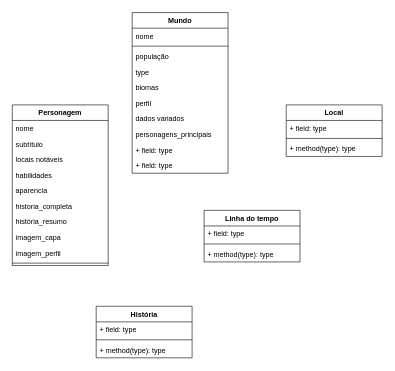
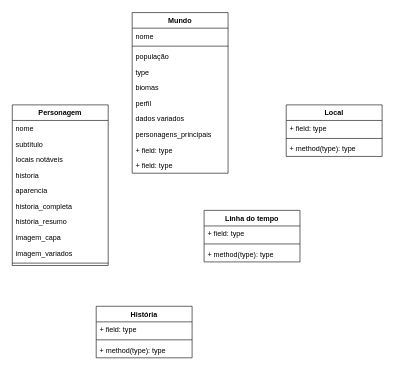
  <mxCell id="0" />
  <mxCell id="1" parent="0" />
  <mxCell id="2" value="Personagem" style="swimlane;fontStyle=1;align=center;verticalAlign=top;childLayout=stackLayout;horizontal=1;startSize=26;horizontalStack=0;resizeParent=1;resizeParentMax=0;resizeLast=0;collapsible=1;marginBottom=0;" vertex="1" parent="1"><mxGeometry x="20" y="174" width="160" height="268" as="geometry" /></mxCell>
  <mxCell id="3" value="nome" style="text;strokeColor=none;fillColor=none;align=left;verticalAlign=top;spacingLeft=4;spacingRight=4;overflow=hidden;rotatable=0;points=[[0,0.5],[1,0.5]];portConstraint=eastwest;" vertex="1" parent="2"><mxGeometry y="26" width="160" height="26" as="geometry" /></mxCell>
  <mxCell id="4" value="subtítulo" style="text;strokeColor=none;fillColor=none;align=left;verticalAlign=top;spacingLeft=4;spacingRight=4;overflow=hidden;rotatable=0;points=[[0,0.5],[1,0.5]];portConstraint=eastwest;" vertex="1" parent="2"><mxGeometry y="52" width="160" height="26" as="geometry" /></mxCell>
  <mxCell id="5" value="locais notáveis" style="text;strokeColor=none;fillColor=none;align=left;verticalAlign=top;spacingLeft=4;spacingRight=4;overflow=hidden;rotatable=0;points=[[0,0.5],[1,0.5]];portConstraint=eastwest;" vertex="1" parent="2"><mxGeometry y="78" width="160" height="26" as="geometry" /></mxCell>
- <mxCell id="6" value="habilidades" style="text;strokeColor=none;fillColor=none;align=left;verticalAlign=top;spacingLeft=4;spacingRight=4;overflow=hidden;rotatable=0;points=[[0,0.5],[1,0.5]];portConstraint=eastwest;" vertex="1" parent="2"><mxGeometry y="104" width="160" height="26" as="geometry" /></mxCell>
+ <mxCell id="6" value="historia" style="text;strokeColor=none;fillColor=none;align=left;verticalAlign=top;spacingLeft=4;spacingRight=4;overflow=hidden;rotatable=0;points=[[0,0.5],[1,0.5]];portConstraint=eastwest;" vertex="1" parent="2"><mxGeometry y="104" width="160" height="26" as="geometry" /></mxCell>
  <mxCell id="7" value="aparencia" style="text;strokeColor=none;fillColor=none;align=left;verticalAlign=top;spacingLeft=4;spacingRight=4;overflow=hidden;rotatable=0;points=[[0,0.5],[1,0.5]];portConstraint=eastwest;" vertex="1" parent="2"><mxGeometry y="130" width="160" height="26" as="geometry" /></mxCell>
  <mxCell id="8" value="historia_completa" style="text;strokeColor=none;fillColor=none;align=left;verticalAlign=top;spacingLeft=4;spacingRight=4;overflow=hidden;rotatable=0;points=[[0,0.5],[1,0.5]];portConstraint=eastwest;" vertex="1" parent="2"><mxGeometry y="156" width="160" height="26" as="geometry" /></mxCell>
  <mxCell id="9" value="história_resumo" style="text;strokeColor=none;fillColor=none;align=left;verticalAlign=top;spacingLeft=4;spacingRight=4;overflow=hidden;rotatable=0;points=[[0,0.5],[1,0.5]];portConstraint=eastwest;" vertex="1" parent="2"><mxGeometry y="182" width="160" height="26" as="geometry" /></mxCell>
  <mxCell id="10" value="imagem_capa" style="text;strokeColor=none;fillColor=none;align=left;verticalAlign=top;spacingLeft=4;spacingRight=4;overflow=hidden;rotatable=0;points=[[0,0.5],[1,0.5]];portConstraint=eastwest;" vertex="1" parent="2"><mxGeometry y="208" width="160" height="26" as="geometry" /></mxCell>
- <mxCell id="11" value="imagem_perfil" style="text;strokeColor=none;fillColor=none;align=left;verticalAlign=top;spacingLeft=4;spacingRight=4;overflow=hidden;rotatable=0;points=[[0,0.5],[1,0.5]];portConstraint=eastwest;" vertex="1" parent="2"><mxGeometry y="234" width="160" height="26" as="geometry" /></mxCell>
+ <mxCell id="11" value="imagem_variados" style="text;strokeColor=none;fillColor=none;align=left;verticalAlign=top;spacingLeft=4;spacingRight=4;overflow=hidden;rotatable=0;points=[[0,0.5],[1,0.5]];portConstraint=eastwest;" vertex="1" parent="2"><mxGeometry y="234" width="160" height="26" as="geometry" /></mxCell>
  <mxCell id="12" value="" style="line;strokeWidth=1;fillColor=none;align=left;verticalAlign=middle;spacingTop=-1;spacingLeft=3;spacingRight=3;rotatable=0;labelPosition=right;points=[];portConstraint=eastwest;strokeColor=inherit;" vertex="1" parent="2"><mxGeometry y="260" width="160" height="8" as="geometry" /></mxCell>
  <mxCell id="13" value="Mundo" style="swimlane;fontStyle=1;align=center;verticalAlign=top;childLayout=stackLayout;horizontal=1;startSize=26;horizontalStack=0;resizeParent=1;resizeParentMax=0;resizeLast=0;collapsible=1;marginBottom=0;" vertex="1" parent="1"><mxGeometry x="220" y="20" width="160" height="268" as="geometry" /></mxCell>
  <mxCell id="14" value="nome" style="text;strokeColor=none;fillColor=none;align=left;verticalAlign=top;spacingLeft=4;spacingRight=4;overflow=hidden;rotatable=0;points=[[0,0.5],[1,0.5]];portConstraint=eastwest;" vertex="1" parent="13"><mxGeometry y="26" width="160" height="26" as="geometry" /></mxCell>
  <mxCell id="15" value="" style="line;strokeWidth=1;fillColor=none;align=left;verticalAlign=middle;spacingTop=-1;spacingLeft=3;spacingRight=3;rotatable=0;labelPosition=right;points=[];portConstraint=eastwest;strokeColor=inherit;" vertex="1" parent="13"><mxGeometry y="52" width="160" height="8" as="geometry" /></mxCell>
  <mxCell id="16" value="população" style="text;strokeColor=none;fillColor=none;align=left;verticalAlign=top;spacingLeft=4;spacingRight=4;overflow=hidden;rotatable=0;points=[[0,0.5],[1,0.5]];portConstraint=eastwest;" vertex="1" parent="13"><mxGeometry y="60" width="160" height="26" as="geometry" /></mxCell>
  <mxCell id="17" value="type" style="text;strokeColor=none;fillColor=none;align=left;verticalAlign=top;spacingLeft=4;spacingRight=4;overflow=hidden;rotatable=0;points=[[0,0.5],[1,0.5]];portConstraint=eastwest;" vertex="1" parent="13"><mxGeometry y="86" width="160" height="26" as="geometry" /></mxCell>
  <mxCell id="18" value="biomas" style="text;strokeColor=none;fillColor=none;align=left;verticalAlign=top;spacingLeft=4;spacingRight=4;overflow=hidden;rotatable=0;points=[[0,0.5],[1,0.5]];portConstraint=eastwest;" vertex="1" parent="13"><mxGeometry y="112" width="160" height="26" as="geometry" /></mxCell>
  <mxCell id="19" value="perfil" style="text;strokeColor=none;fillColor=none;align=left;verticalAlign=top;spacingLeft=4;spacingRight=4;overflow=hidden;rotatable=0;points=[[0,0.5],[1,0.5]];portConstraint=eastwest;" vertex="1" parent="13"><mxGeometry y="138" width="160" height="26" as="geometry" /></mxCell>
  <mxCell id="20" value="dados variados" style="text;strokeColor=none;fillColor=none;align=left;verticalAlign=top;spacingLeft=4;spacingRight=4;overflow=hidden;rotatable=0;points=[[0,0.5],[1,0.5]];portConstraint=eastwest;" vertex="1" parent="13"><mxGeometry y="164" width="160" height="26" as="geometry" /></mxCell>
  <mxCell id="21" value="personagens_principais" style="text;strokeColor=none;fillColor=none;align=left;verticalAlign=top;spacingLeft=4;spacingRight=4;overflow=hidden;rotatable=0;points=[[0,0.5],[1,0.5]];portConstraint=eastwest;" vertex="1" parent="13"><mxGeometry y="190" width="160" height="26" as="geometry" /></mxCell>
  <mxCell id="22" value="+ field: type" style="text;strokeColor=none;fillColor=none;align=left;verticalAlign=top;spacingLeft=4;spacingRight=4;overflow=hidden;rotatable=0;points=[[0,0.5],[1,0.5]];portConstraint=eastwest;" vertex="1" parent="13"><mxGeometry y="216" width="160" height="26" as="geometry" /></mxCell>
  <mxCell id="23" value="+ field: type" style="text;strokeColor=none;fillColor=none;align=left;verticalAlign=top;spacingLeft=4;spacingRight=4;overflow=hidden;rotatable=0;points=[[0,0.5],[1,0.5]];portConstraint=eastwest;" vertex="1" parent="13"><mxGeometry y="242" width="160" height="26" as="geometry" /></mxCell>
  <mxCell id="24" value="Local" style="swimlane;fontStyle=1;align=center;verticalAlign=top;childLayout=stackLayout;horizontal=1;startSize=26;horizontalStack=0;resizeParent=1;resizeParentMax=0;resizeLast=0;collapsible=1;marginBottom=0;" vertex="1" parent="1"><mxGeometry x="477" y="174" width="160" height="86" as="geometry" /></mxCell>
  <mxCell id="25" value="+ field: type" style="text;strokeColor=none;fillColor=none;align=left;verticalAlign=top;spacingLeft=4;spacingRight=4;overflow=hidden;rotatable=0;points=[[0,0.5],[1,0.5]];portConstraint=eastwest;" vertex="1" parent="24"><mxGeometry y="26" width="160" height="26" as="geometry" /></mxCell>
  <mxCell id="26" value="" style="line;strokeWidth=1;fillColor=none;align=left;verticalAlign=middle;spacingTop=-1;spacingLeft=3;spacingRight=3;rotatable=0;labelPosition=right;points=[];portConstraint=eastwest;strokeColor=inherit;" vertex="1" parent="24"><mxGeometry y="52" width="160" height="8" as="geometry" /></mxCell>
  <mxCell id="27" value="+ method(type): type" style="text;strokeColor=none;fillColor=none;align=left;verticalAlign=top;spacingLeft=4;spacingRight=4;overflow=hidden;rotatable=0;points=[[0,0.5],[1,0.5]];portConstraint=eastwest;" vertex="1" parent="24"><mxGeometry y="60" width="160" height="26" as="geometry" /></mxCell>
  <mxCell id="28" value="Linha do tempo" style="swimlane;fontStyle=1;align=center;verticalAlign=top;childLayout=stackLayout;horizontal=1;startSize=26;horizontalStack=0;resizeParent=1;resizeParentMax=0;resizeLast=0;collapsible=1;marginBottom=0;" vertex="1" parent="1"><mxGeometry x="340" y="350" width="160" height="86" as="geometry" /></mxCell>
  <mxCell id="29" value="+ field: type" style="text;strokeColor=none;fillColor=none;align=left;verticalAlign=top;spacingLeft=4;spacingRight=4;overflow=hidden;rotatable=0;points=[[0,0.5],[1,0.5]];portConstraint=eastwest;" vertex="1" parent="28"><mxGeometry y="26" width="160" height="26" as="geometry" /></mxCell>
  <mxCell id="30" value="" style="line;strokeWidth=1;fillColor=none;align=left;verticalAlign=middle;spacingTop=-1;spacingLeft=3;spacingRight=3;rotatable=0;labelPosition=right;points=[];portConstraint=eastwest;strokeColor=inherit;" vertex="1" parent="28"><mxGeometry y="52" width="160" height="8" as="geometry" /></mxCell>
  <mxCell id="31" value="+ method(type): type" style="text;strokeColor=none;fillColor=none;align=left;verticalAlign=top;spacingLeft=4;spacingRight=4;overflow=hidden;rotatable=0;points=[[0,0.5],[1,0.5]];portConstraint=eastwest;" vertex="1" parent="28"><mxGeometry y="60" width="160" height="26" as="geometry" /></mxCell>
  <mxCell id="32" value="História" style="swimlane;fontStyle=1;align=center;verticalAlign=top;childLayout=stackLayout;horizontal=1;startSize=26;horizontalStack=0;resizeParent=1;resizeParentMax=0;resizeLast=0;collapsible=1;marginBottom=0;" vertex="1" parent="1"><mxGeometry x="160" y="510" width="160" height="86" as="geometry" /></mxCell>
  <mxCell id="33" value="+ field: type" style="text;strokeColor=none;fillColor=none;align=left;verticalAlign=top;spacingLeft=4;spacingRight=4;overflow=hidden;rotatable=0;points=[[0,0.5],[1,0.5]];portConstraint=eastwest;" vertex="1" parent="32"><mxGeometry y="26" width="160" height="26" as="geometry" /></mxCell>
  <mxCell id="34" value="" style="line;strokeWidth=1;fillColor=none;align=left;verticalAlign=middle;spacingTop=-1;spacingLeft=3;spacingRight=3;rotatable=0;labelPosition=right;points=[];portConstraint=eastwest;strokeColor=inherit;" vertex="1" parent="32"><mxGeometry y="52" width="160" height="8" as="geometry" /></mxCell>
  <mxCell id="35" value="+ method(type): type" style="text;strokeColor=none;fillColor=none;align=left;verticalAlign=top;spacingLeft=4;spacingRight=4;overflow=hidden;rotatable=0;points=[[0,0.5],[1,0.5]];portConstraint=eastwest;" vertex="1" parent="32"><mxGeometry y="60" width="160" height="26" as="geometry" /></mxCell>
